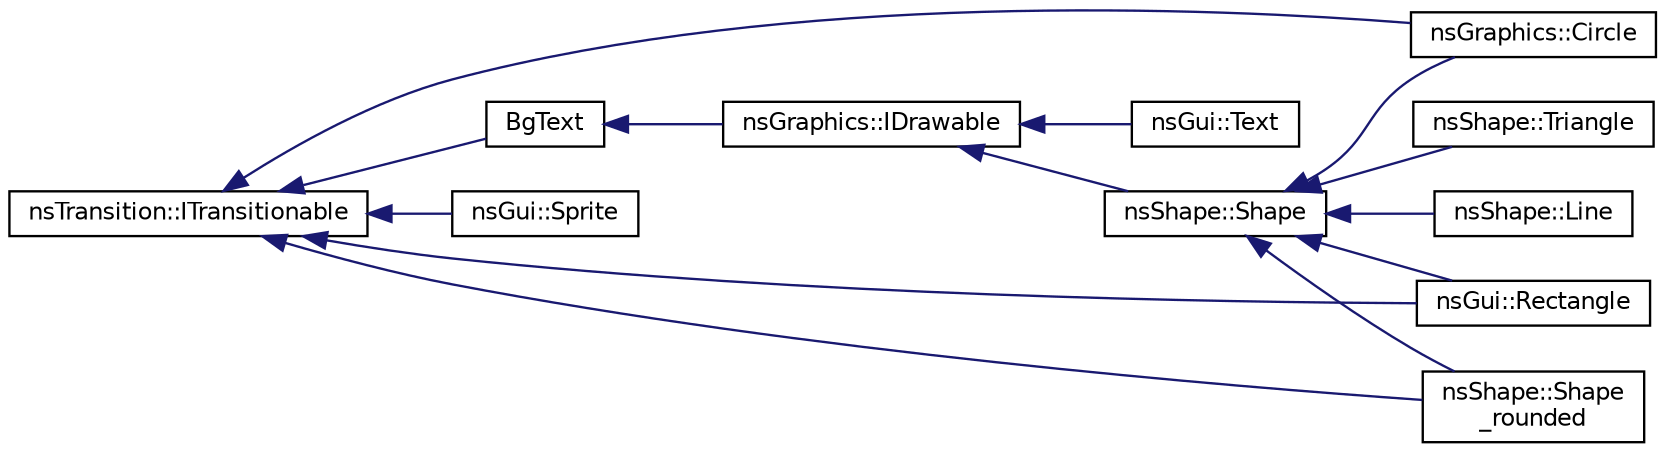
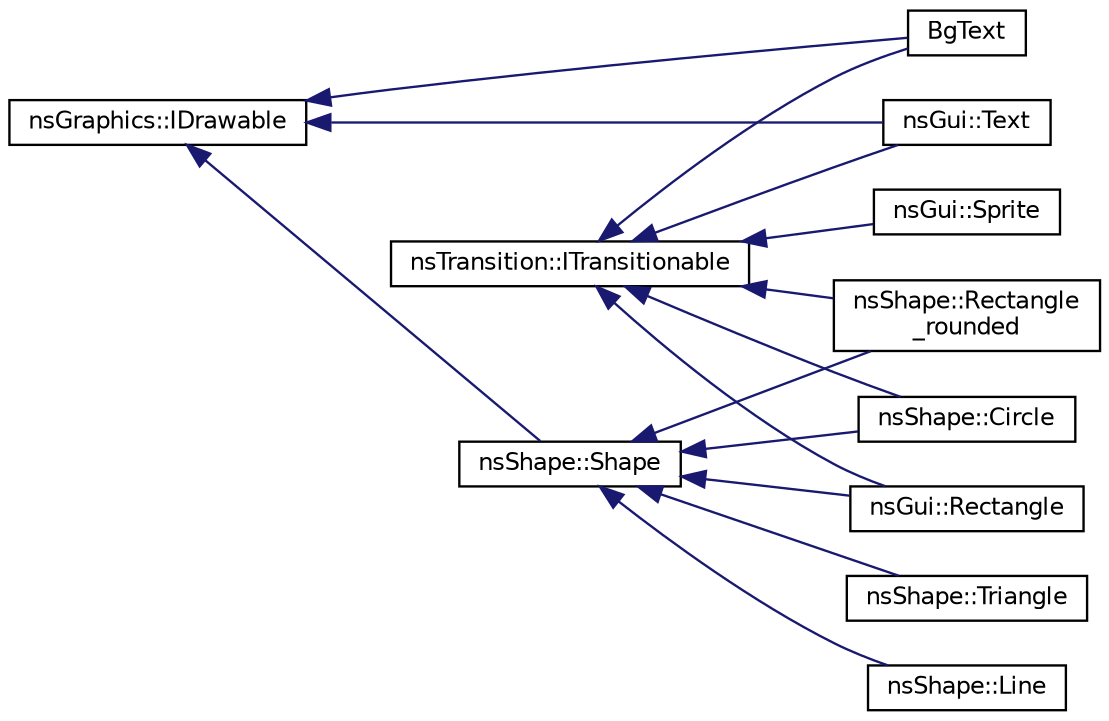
  digraph {
    rankdir=LR
    node [color=black fillcolor=white fontname=Helvetica fontsize=10 shape=record style=filled]
    edge [color=midnightblue dir=back fontname=Helvetica fontsize=10 labelfontname=Helvetica labelfontsize=10 style=solid]
    n1 [height=0.2 label="nsGraphics::IDrawable" width=0.4]
    n2 [height=0.2 label=BgText width=0.4]
    n3 [height=0.2 label="nsGui::Text" width=0.4]
    n4 [height=0.2 label="nsShape::Shape" width=0.4]
    n5 [height=0.2 label="nsGui::Sprite" width=0.4]
-   n6 [height=0.2 label="nsGraphics::Circle" width=0.4]
+   n6 [height=0.2 label="nsShape::Circle" width=0.4]
    n7 [height=0.2 label="nsShape::Line" width=0.4]
    n8 [height=0.2 label="nsGui::Rectangle" width=0.4]
-   n9 [height=0.2 label="nsShape::Shape\l_rounded" width=0.4]
+   n9 [height=0.2 label="nsShape::Rectangle\l_rounded" width=0.4]
    n10 [height=0.2 label="nsShape::Triangle" width=0.4]
    n11 [height=0.2 label="nsTransition::ITransitionable" width=0.4]
-   n2 -> n1
+   n1 -> n2
    n1 -> n3
    n1 -> n4
    n4 -> n6
    n4 -> n7
    n4 -> n8
    n4 -> n9
    n4 -> n10
    n11 -> n2
+   n11 -> n3
    n11 -> n5
    n11 -> n6
    n11 -> n8
    n11 -> n9
  }
